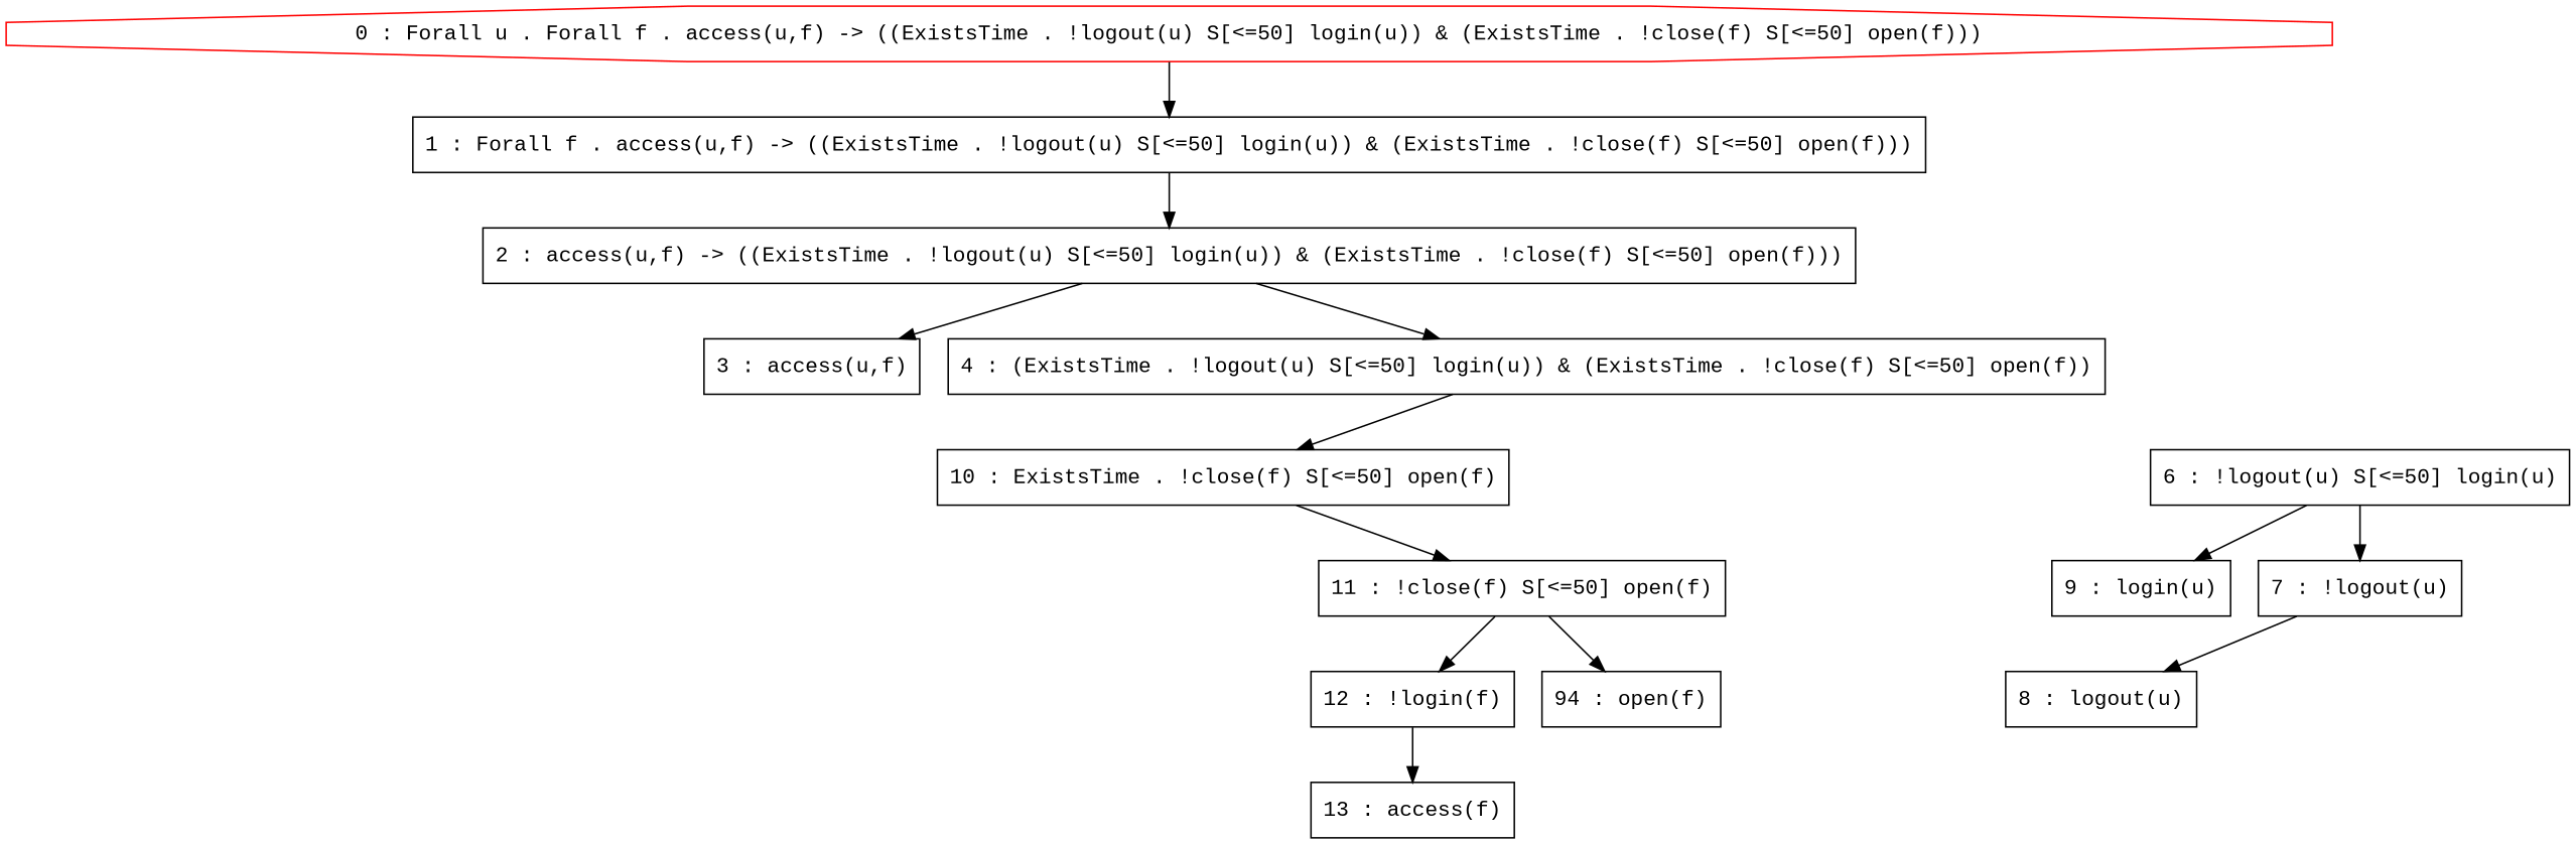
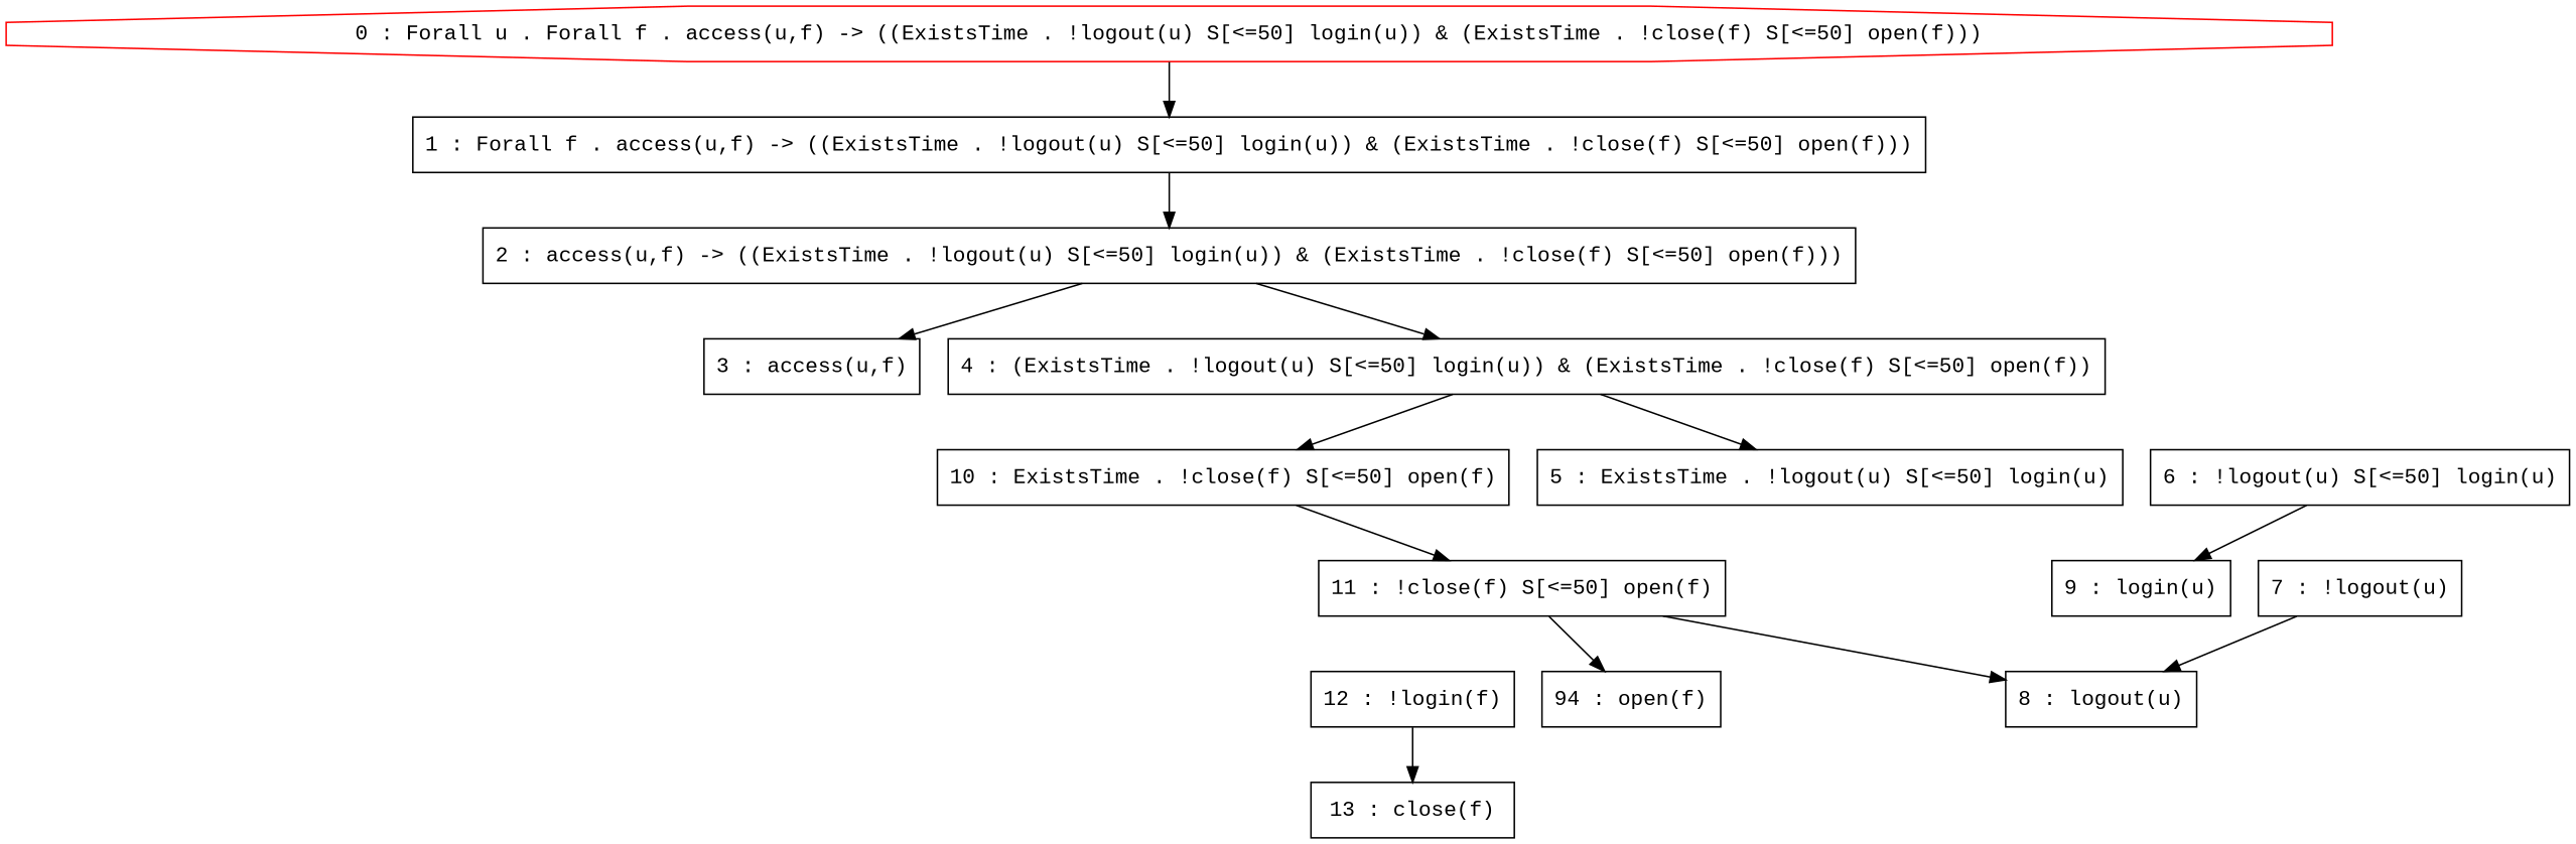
  digraph {
    fontname="Liberation Mono"
    node [fontname="Liberation Mono" shape=box]
    edge [fontname="Liberation Mono"]
    n1 [color=red label="0 : Forall u . Forall f . access(u,f) -> ((ExistsTime . !logout(u) S[<=50] login(u)) & (ExistsTime . !close(f) S[<=50] open(f)))" shape=octagon]
    n2 [label="1 : Forall f . access(u,f) -> ((ExistsTime . !logout(u) S[<=50] login(u)) & (ExistsTime . !close(f) S[<=50] open(f)))"]
    n3 [label="2 : access(u,f) -> ((ExistsTime . !logout(u) S[<=50] login(u)) & (ExistsTime . !close(f) S[<=50] open(f)))"]
    n4 [label="3 : access(u,f)"]
    n5 [label="4 : (ExistsTime . !logout(u) S[<=50] login(u)) & (ExistsTime . !close(f) S[<=50] open(f))"]
+   n6 [label="5 : ExistsTime . !logout(u) S[<=50] login(u)"]
    n7 [label="10 : ExistsTime . !close(f) S[<=50] open(f)"]
    n8 [label="11 : !close(f) S[<=50] open(f)"]
    n9 [label="6 : !logout(u) S[<=50] login(u)"]
    n10 [label="7 : !logout(u)"]
    n11 [label="9 : login(u)"]
    n12 [label="8 : logout(u)"]
    n13 [label="12 : !login(f)"]
    n14 [label="94 : open(f)"]
-   n15 [label="13 : access(f)"]
+   n15 [label="13 : close(f)"]
    n1 -> n2
    n2 -> n3
    n3 -> n4
    n3 -> n5
+   n5 -> n6
    n5 -> n7
    n7 -> n8
-   n8 -> n13
+   n8 -> n12
    n8 -> n14
-   n9 -> n10
    n9 -> n11
    n10 -> n12
    n13 -> n15
  }
